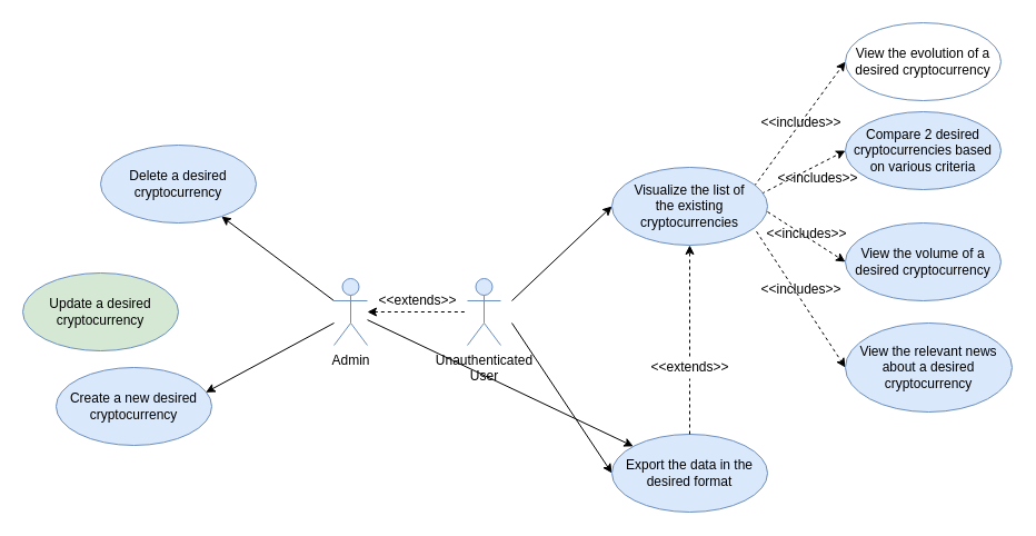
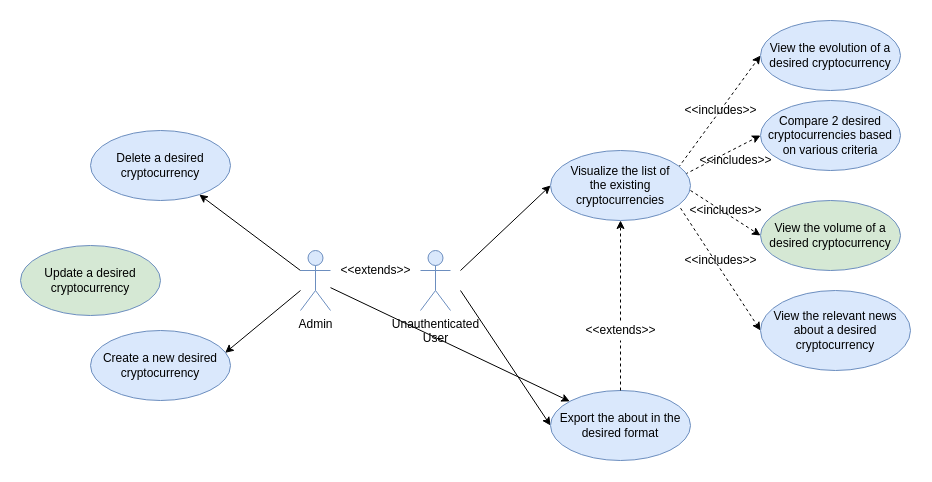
  <mxCell id="0" />
  <mxCell id="1" parent="0" />
  <mxCell id="2" style="rounded=0;orthogonalLoop=1;jettySize=auto;html=1;entryX=0;entryY=0.5;entryDx=0;entryDy=0;" parent="1" target="9" edge="1"><mxGeometry relative="1" as="geometry"><mxPoint x="460" y="270" as="sourcePoint" /></mxGeometry></mxCell>
  <mxCell id="3" style="edgeStyle=none;rounded=0;orthogonalLoop=1;jettySize=auto;html=1;entryX=0;entryY=0.5;entryDx=0;entryDy=0;" parent="1" target="11" edge="1"><mxGeometry relative="1" as="geometry"><mxPoint x="460" y="290" as="sourcePoint" /></mxGeometry></mxCell>
  <mxCell id="4" value="Unauthenticated&lt;br&gt;User" style="shape=umlActor;verticalLabelPosition=bottom;verticalAlign=top;html=1;fillColor=#dae8fc;strokeColor=#6c8ebf;" parent="1" vertex="1"><mxGeometry x="420" y="250" width="30" height="60" as="geometry" /></mxCell>
  <mxCell id="5" style="edgeStyle=none;rounded=0;orthogonalLoop=1;jettySize=auto;html=1;exitX=0.914;exitY=0.243;exitDx=0;exitDy=0;entryX=0;entryY=0.5;entryDx=0;entryDy=0;dashed=1;exitPerimeter=0;" parent="1" source="9" target="14" edge="1"><mxGeometry relative="1" as="geometry" /></mxCell>
  <mxCell id="6" style="edgeStyle=none;rounded=0;orthogonalLoop=1;jettySize=auto;html=1;entryX=0;entryY=0.5;entryDx=0;entryDy=0;dashed=1;exitX=0.962;exitY=0.338;exitDx=0;exitDy=0;exitPerimeter=0;" parent="1" source="9" target="13" edge="1"><mxGeometry relative="1" as="geometry" /></mxCell>
  <mxCell id="7" style="edgeStyle=none;rounded=0;orthogonalLoop=1;jettySize=auto;html=1;entryX=0;entryY=0.5;entryDx=0;entryDy=0;dashed=1;" parent="1" target="12" edge="1"><mxGeometry relative="1" as="geometry"><mxPoint x="690" y="190" as="sourcePoint" /></mxGeometry></mxCell>
  <mxCell id="8" style="edgeStyle=none;rounded=0;orthogonalLoop=1;jettySize=auto;html=1;entryX=0;entryY=0.5;entryDx=0;entryDy=0;dashed=1;exitX=0.929;exitY=0.824;exitDx=0;exitDy=0;exitPerimeter=0;" parent="1" source="9" target="15" edge="1"><mxGeometry relative="1" as="geometry" /></mxCell>
  <mxCell id="9" value="Visualize the list of the&amp;nbsp;existing cryptocurrencies" style="ellipse;whiteSpace=wrap;html=1;fillColor=#dae8fc;strokeColor=#6c8ebf;" parent="1" vertex="1"><mxGeometry x="550" y="150" width="140" height="70" as="geometry" /></mxCell>
  <mxCell id="10" style="edgeStyle=none;rounded=0;orthogonalLoop=1;jettySize=auto;html=1;entryX=0.5;entryY=1;entryDx=0;entryDy=0;dashed=1;startArrow=none;" parent="1" source="20" target="9" edge="1"><mxGeometry relative="1" as="geometry" /></mxCell>
- <mxCell id="11" value="Export the data in the desired format" style="ellipse;whiteSpace=wrap;html=1;fillColor=#dae8fc;strokeColor=#6c8ebf;" parent="1" vertex="1"><mxGeometry x="550" y="390" width="140" height="70" as="geometry" /></mxCell>
- <mxCell id="12" value="View the volume of a desired cryptocurrency" style="ellipse;whiteSpace=wrap;html=1;fillColor=#dae8fc;strokeColor=#6c8ebf;" parent="1" vertex="1"><mxGeometry x="760" y="200" width="140" height="70" as="geometry" /></mxCell>
+ <mxCell id="11" value="Export the about in the desired format" style="ellipse;whiteSpace=wrap;html=1;fillColor=#dae8fc;strokeColor=#6c8ebf;" parent="1" vertex="1"><mxGeometry x="550" y="390" width="140" height="70" as="geometry" /></mxCell>
+ <mxCell id="12" value="View the volume of a desired cryptocurrency" style="ellipse;whiteSpace=wrap;html=1;fillColor=#d5e8d4;strokeColor=#6c8ebf;" parent="1" vertex="1"><mxGeometry x="760" y="200" width="140" height="70" as="geometry" /></mxCell>
  <mxCell id="13" value="Compare 2 desired cryptocurrencies based on various criteria" style="ellipse;whiteSpace=wrap;html=1;fillColor=#dae8fc;strokeColor=#6c8ebf;" parent="1" vertex="1"><mxGeometry x="760" y="100" width="140" height="70" as="geometry" /></mxCell>
- <mxCell id="14" value="View the evolution of a desired cryptocurrency" style="ellipse;whiteSpace=wrap;html=1;fillColor=#ffffff;strokeColor=#6c8ebf;" parent="1" vertex="1"><mxGeometry x="760" y="20" width="140" height="70" as="geometry" /></mxCell>
+ <mxCell id="14" value="View the evolution of a desired cryptocurrency" style="ellipse;whiteSpace=wrap;html=1;fillColor=#dae8fc;strokeColor=#6c8ebf;" parent="1" vertex="1"><mxGeometry x="760" y="20" width="140" height="70" as="geometry" /></mxCell>
  <mxCell id="15" value="View the relevant news about a desired cryptocurrency" style="ellipse;whiteSpace=wrap;html=1;fillColor=#dae8fc;strokeColor=#6c8ebf;" parent="1" vertex="1"><mxGeometry x="760" y="290" width="150" height="80" as="geometry" /></mxCell>
  <mxCell id="16" value="&amp;lt;&amp;lt;includes&amp;gt;&amp;gt;" style="text;html=1;align=center;verticalAlign=middle;resizable=0;points=[];autosize=1;strokeColor=none;fillColor=none;" parent="1" vertex="1"><mxGeometry x="675" y="100" width="90" height="20" as="geometry" /></mxCell>
  <mxCell id="17" value="&amp;lt;&amp;lt;includes&amp;gt;&amp;gt;" style="text;html=1;align=center;verticalAlign=middle;resizable=0;points=[];autosize=1;strokeColor=none;fillColor=none;" parent="1" vertex="1"><mxGeometry x="690" y="150" width="90" height="20" as="geometry" /></mxCell>
  <mxCell id="18" value="&amp;lt;&amp;lt;includes&amp;gt;&amp;gt;" style="text;html=1;align=center;verticalAlign=middle;resizable=0;points=[];autosize=1;strokeColor=none;fillColor=none;" parent="1" vertex="1"><mxGeometry x="680" y="200" width="90" height="20" as="geometry" /></mxCell>
  <mxCell id="19" value="&amp;lt;&amp;lt;includes&amp;gt;&amp;gt;" style="text;html=1;align=center;verticalAlign=middle;resizable=0;points=[];autosize=1;strokeColor=none;fillColor=none;" parent="1" vertex="1"><mxGeometry x="675" y="250" width="90" height="20" as="geometry" /></mxCell>
  <mxCell id="20" value="&amp;lt;&amp;lt;extends&amp;gt;&amp;gt;" style="text;html=1;align=center;verticalAlign=middle;resizable=0;points=[];autosize=1;strokeColor=none;fillColor=none;" parent="1" vertex="1"><mxGeometry x="575" y="320" width="90" height="20" as="geometry" /></mxCell>
  <mxCell id="21" value="" style="edgeStyle=none;rounded=0;orthogonalLoop=1;jettySize=auto;html=1;entryX=0.5;entryY=1;entryDx=0;entryDy=0;dashed=1;endArrow=none;" parent="1" source="11" target="20" edge="1"><mxGeometry relative="1" as="geometry"><mxPoint x="620" y="370" as="sourcePoint" /><mxPoint x="620" y="220" as="targetPoint" /></mxGeometry></mxCell>
- <mxCell id="22" value="Create a new desired cryptocurrency" style="ellipse;whiteSpace=wrap;html=1;fillColor=#dae8fc;strokeColor=#6c8ebf;" vertex="1" parent="1"><mxGeometry x="50" y="330" width="140" height="70" as="geometry" /></mxCell>
+ <mxCell id="22" value="Create a new desired cryptocurrency" style="ellipse;whiteSpace=wrap;html=1;fillColor=#dae8fc;strokeColor=#6c8ebf;" vertex="1" parent="1"><mxGeometry x="90" y="330" width="140" height="70" as="geometry" /></mxCell>
  <mxCell id="23" value="Update a desired cryptocurrency" style="ellipse;whiteSpace=wrap;html=1;fillColor=#d5e8d4;strokeColor=#6c8ebf;" vertex="1" parent="1"><mxGeometry x="20" y="245" width="140" height="70" as="geometry" /></mxCell>
  <mxCell id="24" value="Delete a desired cryptocurrency" style="ellipse;whiteSpace=wrap;html=1;fillColor=#dae8fc;strokeColor=#6c8ebf;" vertex="1" parent="1"><mxGeometry x="90" y="130" width="140" height="70" as="geometry" /></mxCell>
- <mxCell id="25" style="edgeStyle=none;rounded=0;orthogonalLoop=1;jettySize=auto;html=1;dashed=1;startArrow=classic;startFill=1;endArrow=none;endFill=0;" edge="1" parent="1" source="29" target="4"><mxGeometry relative="1" as="geometry" /></mxCell>
  <mxCell id="26" style="edgeStyle=none;rounded=0;orthogonalLoop=1;jettySize=auto;html=1;" edge="1" parent="1" target="24"><mxGeometry relative="1" as="geometry"><mxPoint y="270" as="sourcePoint" x="300" /></mxGeometry></mxCell>
  <mxCell id="27" style="edgeStyle=none;rounded=0;orthogonalLoop=1;jettySize=auto;html=1;" edge="1" parent="1" source="29" target="11"><mxGeometry relative="1" as="geometry" /></mxCell>
  <mxCell id="28" style="edgeStyle=none;rounded=0;orthogonalLoop=1;jettySize=auto;html=1;entryX=0.962;entryY=0.319;entryDx=0;entryDy=0;entryPerimeter=0;" edge="1" parent="1" target="22"><mxGeometry relative="1" as="geometry"><mxPoint y="290" as="sourcePoint" x="300" /></mxGeometry></mxCell>
  <mxCell id="29" value="Admin" style="shape=umlActor;verticalLabelPosition=bottom;verticalAlign=top;html=1;fillColor=#dae8fc;strokeColor=#6c8ebf;" vertex="1" parent="1"><mxGeometry y="250" width="30" height="60" as="geometry" x="300" /></mxCell>
  <mxCell id="30" value="&amp;lt;&amp;lt;extends&amp;gt;&amp;gt;" style="text;html=1;align=center;verticalAlign=middle;resizable=0;points=[];autosize=1;strokeColor=none;fillColor=none;" vertex="1" parent="1"><mxGeometry x="330" y="260" width="90" height="20" as="geometry" /></mxCell>
